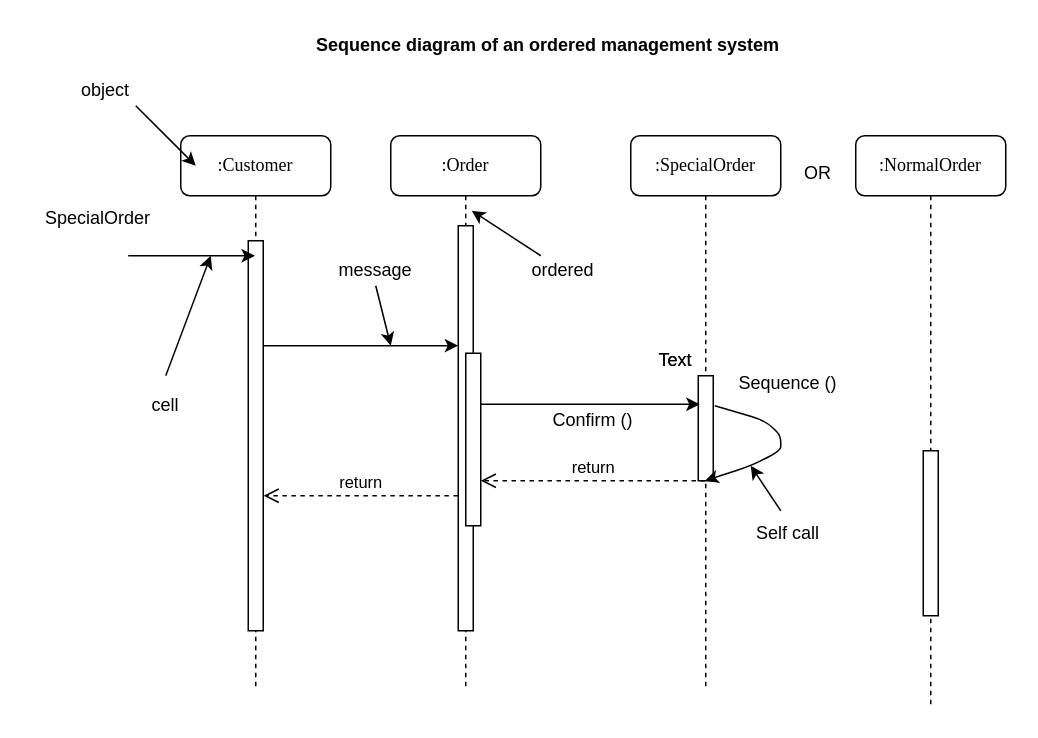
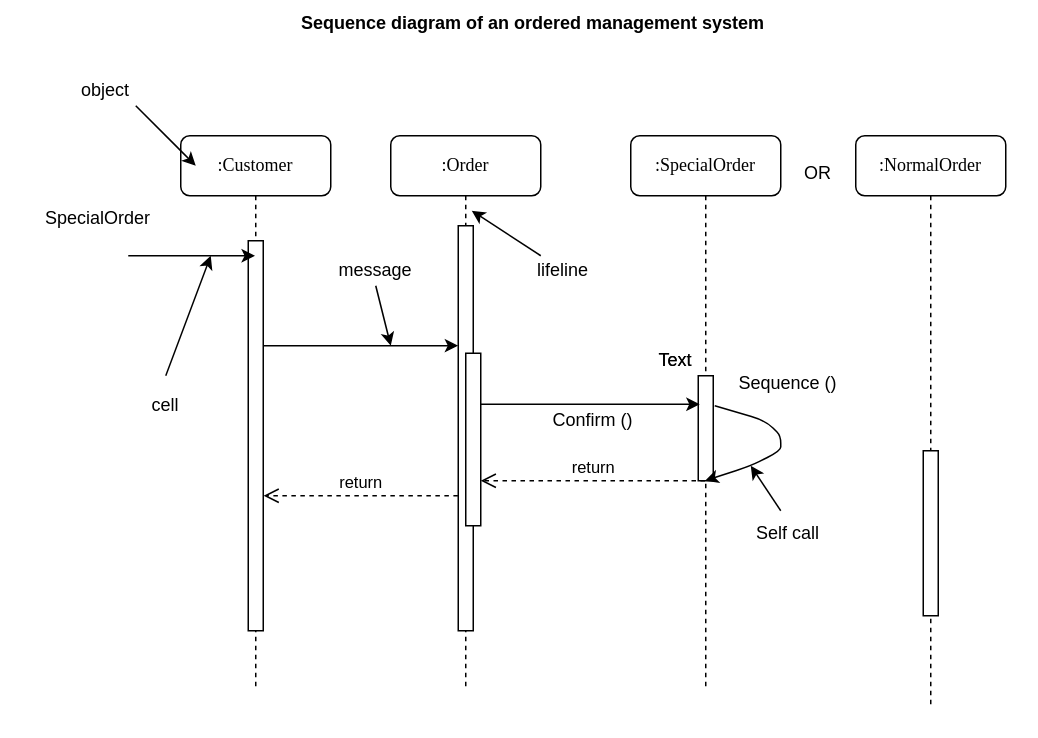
  <mxCell id="0" />
  <mxCell id="1" parent="0" />
  <mxCell id="2" value=":Order" parent="1" vertex="1" style="shape=umlLifeline;perimeter=lifelinePerimeter;whiteSpace=wrap;html=1;container=1;collapsible=0;recursiveResize=0;outlineConnect=0;rounded=1;shadow=0;comic=0;labelBackgroundColor=none;strokeWidth=1;fontFamily=Verdana;fontSize=12;align=center;"><mxGeometry as="geometry" height="370" width="100" y="90" x="260" /></mxCell>
  <mxCell id="3" value="" parent="2" vertex="1" style="html=1;points=[];perimeter=orthogonalPerimeter;rounded=0;shadow=0;comic=0;labelBackgroundColor=none;strokeWidth=1;fontFamily=Verdana;fontSize=12;align=center;"><mxGeometry as="geometry" height="270" width="10" y="60" x="45" /></mxCell>
  <mxCell id="4" value="" parent="2" vertex="1" style="html=1;points=[];perimeter=orthogonalPerimeter;rounded=0;shadow=0;comic=0;labelBackgroundColor=none;strokeWidth=1;fontFamily=Verdana;fontSize=12;align=center;"><mxGeometry as="geometry" height="115" width="10" y="145" x="50" /></mxCell>
  <mxCell id="5" value=":SpecialOrder" parent="1" vertex="1" style="shape=umlLifeline;perimeter=lifelinePerimeter;whiteSpace=wrap;html=1;container=1;collapsible=0;recursiveResize=0;outlineConnect=0;rounded=1;shadow=0;comic=0;labelBackgroundColor=none;strokeWidth=1;fontFamily=Verdana;fontSize=12;align=center;"><mxGeometry as="geometry" height="370" width="100" y="90" x="420" /></mxCell>
  <mxCell id="6" value="" parent="5" vertex="1" style="html=1;points=[];perimeter=orthogonalPerimeter;rounded=0;shadow=0;comic=0;labelBackgroundColor=none;strokeWidth=1;fontFamily=Verdana;fontSize=12;align=center;"><mxGeometry as="geometry" height="70" width="10" y="160" x="45" /></mxCell>
  <mxCell id="7" value=":Customer" parent="1" vertex="1" style="shape=umlLifeline;perimeter=lifelinePerimeter;whiteSpace=wrap;html=1;container=1;collapsible=0;recursiveResize=0;outlineConnect=0;rounded=1;shadow=0;comic=0;labelBackgroundColor=none;strokeWidth=1;fontFamily=Verdana;fontSize=12;align=center;"><mxGeometry as="geometry" height="370" width="100" y="90" x="120" /></mxCell>
  <mxCell id="8" value="" parent="7" vertex="1" style="html=1;points=[];perimeter=orthogonalPerimeter;rounded=0;shadow=0;comic=0;labelBackgroundColor=none;strokeWidth=1;fontFamily=Verdana;fontSize=12;align=center;"><mxGeometry as="geometry" height="260" width="10" y="70" x="45" /></mxCell>
  <mxCell id="9" value="" parent="1" style="endArrow=classic;html=1;" edge="1"><mxGeometry as="geometry" height="50" width="50" relative="1"><mxPoint as="sourcePoint" y="70" x="90" /><mxPoint as="targetPoint" y="110" x="130" /><Array as="points"><mxPoint y="100" x="120" /></Array></mxGeometry></mxCell>
  <mxCell id="10" value="object" parent="1" vertex="1" style="text;html=1;strokeColor=none;fillColor=none;align=center;verticalAlign=middle;whiteSpace=wrap;rounded=0;"><mxGeometry as="geometry" height="20" width="40" y="50" x="50" /></mxCell>
  <mxCell id="11" value="cell" parent="1" vertex="1" style="text;html=1;strokeColor=none;fillColor=none;align=center;verticalAlign=middle;whiteSpace=wrap;rounded=0;"><mxGeometry as="geometry" height="20" width="40" y="260" x="90" /></mxCell>
  <mxCell id="12" value="message" parent="1" vertex="1" style="text;html=1;strokeColor=none;fillColor=none;align=center;verticalAlign=middle;whiteSpace=wrap;rounded=0;"><mxGeometry as="geometry" height="20" width="40" y="170" x="230" /></mxCell>
- <mxCell id="13" value="ordered" parent="1" vertex="1" style="text;html=1;strokeColor=none;fillColor=none;align=center;verticalAlign=middle;whiteSpace=wrap;rounded=0;"><mxGeometry as="geometry" height="30" width="90" y="165" x="330" /></mxCell>
+ <mxCell id="13" value="lifeline" parent="1" vertex="1" style="text;html=1;strokeColor=none;fillColor=none;align=center;verticalAlign=middle;whiteSpace=wrap;rounded=0;"><mxGeometry as="geometry" height="30" width="90" y="165" x="330" /></mxCell>
  <mxCell id="14" value="Sequence ()" parent="1" vertex="1" style="text;html=1;strokeColor=none;fillColor=none;align=center;verticalAlign=middle;whiteSpace=wrap;rounded=0;"><mxGeometry as="geometry" height="30" width="90" y="240" x="480" /></mxCell>
  <mxCell id="15" value="Self call" parent="1" vertex="1" style="text;html=1;strokeColor=none;fillColor=none;align=center;verticalAlign=middle;whiteSpace=wrap;rounded=0;"><mxGeometry as="geometry" height="30" width="90" y="340" x="480" /></mxCell>
  <mxCell id="16" value="OR" parent="1" vertex="1" style="text;html=1;strokeColor=none;fillColor=none;align=center;verticalAlign=middle;whiteSpace=wrap;rounded=0;"><mxGeometry as="geometry" height="30" width="90" y="100" x="500" /></mxCell>
  <mxCell id="17" value="Confirm ()" parent="1" vertex="1" style="text;html=1;strokeColor=none;fillColor=none;align=center;verticalAlign=middle;whiteSpace=wrap;rounded=0;"><mxGeometry as="geometry" height="30" width="90" y="265" x="350" /></mxCell>
  <mxCell id="18" value="SpecialOrder" parent="1" vertex="1" style="text;html=1;strokeColor=none;fillColor=none;align=center;verticalAlign=middle;whiteSpace=wrap;rounded=0;"><mxGeometry as="geometry" height="30" width="90" y="130" x="20" /></mxCell>
  <mxCell id="19" value="" parent="1" style="endArrow=classic;html=1;" edge="1" target="7"><mxGeometry as="geometry" height="50" width="50" relative="1"><mxPoint as="sourcePoint" y="170" x="85" /><mxPoint as="targetPoint" y="140" x="135" /><Array as="points"><mxPoint y="170" x="130" /></Array></mxGeometry></mxCell>
  <mxCell id="20" value="" parent="1" style="endArrow=classic;html=1;entryX=0;entryY=0.296;entryDx=0;entryDy=0;entryPerimeter=0;" edge="1" target="3" source="8"><mxGeometry as="geometry" height="50" width="50" relative="1"><mxPoint as="sourcePoint" y="230" x="179" /><mxPoint as="targetPoint" y="230" x="300" /><Array as="points"><mxPoint y="230" x="230" /></Array></mxGeometry></mxCell>
  <mxCell id="21" value="" parent="1" style="endArrow=classic;html=1;exitX=1;exitY=0.296;exitDx=0;exitDy=0;exitPerimeter=0;entryX=0.1;entryY=0.271;entryDx=0;entryDy=0;entryPerimeter=0;" edge="1" target="6" source="4"><mxGeometry as="geometry" height="50" width="50" relative="1"><mxPoint as="sourcePoint" y="269" x="365.5" /><mxPoint as="targetPoint" y="269" x="460" /><Array as="points"><mxPoint y="269" x="410.5" /></Array></mxGeometry></mxCell>
  <mxCell id="22" value="return" parent="1" style="html=1;verticalAlign=bottom;endArrow=open;dashed=1;endSize=8;" edge="1" source="5"><mxGeometry as="geometry" relative="1"><mxPoint as="sourcePoint" y="310" x="400" /><mxPoint as="targetPoint" y="320" x="320" /><Array as="points"><mxPoint y="320" x="410" /></Array></mxGeometry></mxCell>
  <mxCell id="23" value="return" parent="1" style="html=1;verticalAlign=bottom;endArrow=open;dashed=1;endSize=8;" edge="1"><mxGeometry as="geometry" relative="1"><mxPoint as="sourcePoint" y="330" x="304.75" /><mxPoint as="targetPoint" y="330" x="175.25" /><Array as="points"><mxPoint y="330" x="245.25" /></Array></mxGeometry></mxCell>
  <mxCell id="24" value="" parent="1" style="endArrow=classic;html=1;entryX=0.45;entryY=1;entryDx=0;entryDy=0;entryPerimeter=0;" edge="1" target="6"><mxGeometry as="geometry" height="50" width="50" relative="1"><mxPoint as="sourcePoint" y="270" x="476" /><mxPoint as="targetPoint" y="320" x="530" /><Array as="points"><mxPoint y="280" x="510" /><mxPoint y="290" x="520" /><mxPoint y="300" x="520" /><mxPoint y="310" x="500" /></Array></mxGeometry></mxCell>
  <mxCell id="25" value="" parent="1" style="endArrow=classic;html=1;" edge="1"><mxGeometry as="geometry" height="50" width="50" relative="1"><mxPoint as="sourcePoint" y="250" x="110" /><mxPoint as="targetPoint" y="170" x="140" /></mxGeometry></mxCell>
  <mxCell id="26" value="" parent="1" style="endArrow=classic;html=1;" edge="1"><mxGeometry as="geometry" height="50" width="50" relative="1"><mxPoint as="sourcePoint" y="190" x="250" /><mxPoint as="targetPoint" y="230" x="260" /></mxGeometry></mxCell>
  <mxCell id="27" value="" parent="1" style="endArrow=classic;html=1;" edge="1"><mxGeometry as="geometry" height="50" width="50" relative="1"><mxPoint as="sourcePoint" y="170" x="360" /><mxPoint as="targetPoint" y="140" x="314" /></mxGeometry></mxCell>
  <mxCell id="28" value=":NormalOrder" parent="1" vertex="1" style="shape=umlLifeline;perimeter=lifelinePerimeter;whiteSpace=wrap;html=1;container=1;collapsible=0;recursiveResize=0;outlineConnect=0;rounded=1;shadow=0;comic=0;labelBackgroundColor=none;strokeWidth=1;fontFamily=Verdana;fontSize=12;align=center;"><mxGeometry as="geometry" height="380" width="100" y="90" x="570" /></mxCell>
  <mxCell id="29" value="" parent="28" vertex="1" style="html=1;points=[];perimeter=orthogonalPerimeter;rounded=0;shadow=0;comic=0;labelBackgroundColor=none;strokeWidth=1;fontFamily=Verdana;fontSize=12;align=center;"><mxGeometry as="geometry" height="110" width="10" y="210" x="45" /></mxCell>
  <mxCell id="30" value="" parent="1" style="endArrow=classic;html=1;" edge="1"><mxGeometry as="geometry" height="50" width="50" relative="1"><mxPoint as="sourcePoint" y="340" x="520" /><mxPoint as="targetPoint" y="310" x="500" /></mxGeometry></mxCell>
  <mxCell id="31" value="Text" parent="1" vertex="1" style="text;html=1;strokeColor=none;fillColor=none;align=center;verticalAlign=middle;whiteSpace=wrap;rounded=0;"><mxGeometry as="geometry" height="20" width="40" y="230" x="430" /></mxCell>
  <mxCell id="32" value="Text" parent="1" vertex="1" style="text;html=1;strokeColor=none;fillColor=none;align=center;verticalAlign=middle;whiteSpace=wrap;rounded=0;"><mxGeometry as="geometry" height="20" width="40" y="230" x="430" /></mxCell>
- <mxCell id="33" value="Sequence diagram of an ordered management system" parent="1" vertex="1" style="text;html=1;strokeColor=none;fillColor=none;align=center;verticalAlign=middle;whiteSpace=wrap;rounded=0;fontStyle=1"><mxGeometry as="geometry" height="20" width="410" y="20" x="160" /></mxCell>
+ <mxCell id="33" value="Sequence diagram of an ordered management system" parent="1" vertex="1" style="text;html=1;strokeColor=none;fillColor=none;align=center;verticalAlign=middle;whiteSpace=wrap;rounded=0;fontStyle=1"><mxGeometry x="150" y="5" as="geometry" height="20" width="410" /></mxCell>
